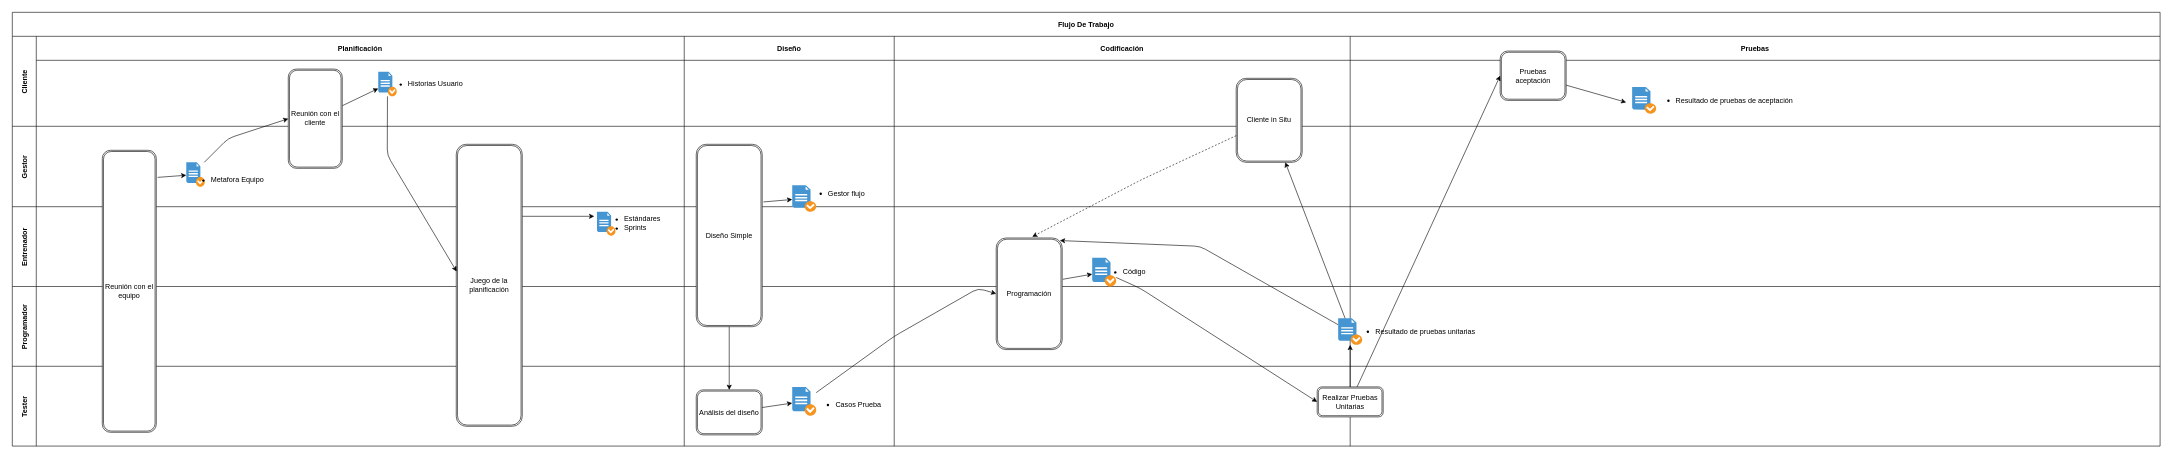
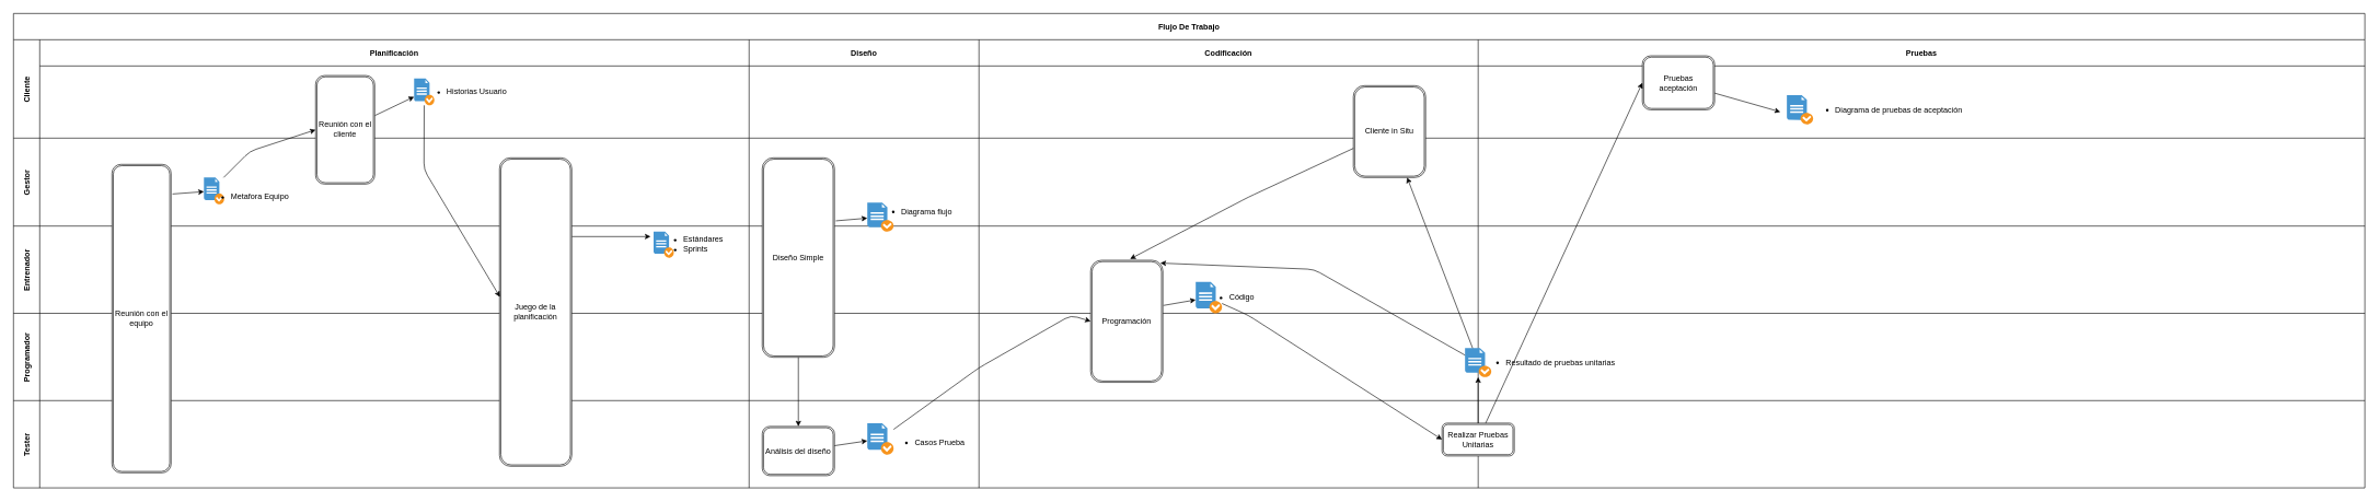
  <mxCell id="0" />
  <mxCell id="1" parent="0" />
  <mxCell id="2" value="Flujo De Trabajo" style="shape=table;childLayout=tableLayout;startSize=40;collapsible=0;recursiveResize=0;expand=0;fontStyle=1;" parent="1" vertex="1"><mxGeometry x="20" y="20" width="3580" height="723" as="geometry" /></mxCell>
  <mxCell id="3" value="Cliente" style="shape=tableRow;horizontal=0;startSize=40;swimlaneHead=0;swimlaneBody=0;top=0;left=0;bottom=0;right=0;dropTarget=0;fillColor=none;collapsible=0;recursiveResize=0;expand=0;fontStyle=1;" parent="2" vertex="1"><mxGeometry y="40" width="3580" height="150" as="geometry" /></mxCell>
  <mxCell id="4" value="Planificación" style="swimlane;swimlaneHead=0;swimlaneBody=0;fontStyle=0;connectable=0;fillColor=none;startSize=40;collapsible=0;recursiveResize=0;expand=0;fontStyle=1;" parent="3" vertex="1"><mxGeometry x="40" width="1080" height="150" as="geometry"><mxRectangle width="1080" height="150" as="alternateBounds" /></mxGeometry></mxCell>
  <mxCell id="5" style="edgeStyle=none;html=1;strokeColor=default;strokeWidth=1;endArrow=classic;endFill=1;" parent="4" source="6" target="7" edge="1"><mxGeometry relative="1" as="geometry" /></mxCell>
  <mxCell id="6" value="Reunión con el cliente" style="shape=ext;double=1;rounded=1;whiteSpace=wrap;html=1;" parent="4" vertex="1"><mxGeometry x="420" y="54.6" width="90" height="165.4" as="geometry" /></mxCell>
  <mxCell id="7" value="" style="shadow=0;dashed=0;html=1;strokeColor=none;fillColor=#4495D1;labelPosition=center;verticalLabelPosition=bottom;verticalAlign=top;align=center;outlineConnect=0;shape=mxgraph.veeam.checked_doc;" parent="4" vertex="1"><mxGeometry x="570" y="59.2" width="30.8" height="40.8" as="geometry" /></mxCell>
  <mxCell id="8" value="&lt;div style=&quot;text-align: justify;&quot;&gt;&lt;ul&gt;&lt;li&gt;Historias Usuario&lt;/li&gt;&lt;/ul&gt;&lt;/div&gt;" style="text;html=1;align=center;verticalAlign=middle;resizable=0;points=[];autosize=1;strokeColor=none;fillColor=none;" parent="4" vertex="1"><mxGeometry x="570" y="49.6" width="150" height="60" as="geometry" /></mxCell>
  <mxCell id="9" value="Diseño" style="swimlane;swimlaneHead=0;swimlaneBody=0;fontStyle=0;connectable=0;fillColor=none;startSize=40;collapsible=0;recursiveResize=0;expand=0;fontStyle=1;" parent="3" vertex="1"><mxGeometry x="1120" width="350" height="150" as="geometry"><mxRectangle width="350" height="150" as="alternateBounds" /></mxGeometry></mxCell>
  <mxCell id="10" value="Codificación" style="swimlane;swimlaneHead=0;swimlaneBody=0;fontStyle=0;connectable=0;fillColor=none;startSize=40;collapsible=0;recursiveResize=0;expand=0;fontStyle=1;" parent="3" vertex="1"><mxGeometry x="1470" width="760" height="150" as="geometry"><mxRectangle width="760" height="150" as="alternateBounds" /></mxGeometry></mxCell>
  <mxCell id="11" value="Cliente in Situ" style="shape=ext;double=1;rounded=1;whiteSpace=wrap;html=1;" parent="10" vertex="1"><mxGeometry x="570" y="70" width="110" height="140" as="geometry" /></mxCell>
  <mxCell id="12" value="Pruebas" style="swimlane;swimlaneHead=0;swimlaneBody=0;fontStyle=0;connectable=0;fillColor=none;startSize=40;collapsible=0;recursiveResize=0;expand=0;fontStyle=1;" parent="3" vertex="1"><mxGeometry x="2230" width="1350" height="150" as="geometry"><mxRectangle width="1350" height="150" as="alternateBounds" /></mxGeometry></mxCell>
  <mxCell id="13" value="Pruebas aceptación" style="shape=ext;double=1;rounded=1;whiteSpace=wrap;html=1;" parent="12" vertex="1"><mxGeometry x="250" y="24.6" width="110" height="82.2" as="geometry" /></mxCell>
- <mxCell id="14" value="&lt;div style=&quot;text-align: justify;&quot;&gt;&lt;ul&gt;&lt;li&gt;Resultado de pruebas de aceptación&lt;/li&gt;&lt;/ul&gt;&lt;/div&gt;" style="text;html=1;align=center;verticalAlign=middle;resizable=0;points=[];autosize=1;strokeColor=none;fillColor=none;" parent="12" vertex="1"><mxGeometry x="490" y="76.8" width="260" height="60" as="geometry" /></mxCell>
+ <mxCell id="14" value="&lt;div style=&quot;text-align: justify;&quot;&gt;&lt;ul&gt;&lt;li&gt;Diagrama de pruebas de aceptación&lt;/li&gt;&lt;/ul&gt;&lt;/div&gt;" style="text;html=1;align=center;verticalAlign=middle;resizable=0;points=[];autosize=1;strokeColor=none;fillColor=none;" parent="12" vertex="1"><mxGeometry x="490" y="76.8" width="260" height="60" as="geometry" /></mxCell>
  <mxCell id="15" value="" style="shadow=0;dashed=0;html=1;strokeColor=none;fillColor=#4495D1;labelPosition=center;verticalLabelPosition=bottom;verticalAlign=top;align=center;outlineConnect=0;shape=mxgraph.veeam.checked_doc;" parent="12" vertex="1"><mxGeometry x="470" y="84.65" width="40" height="44.3" as="geometry" /></mxCell>
  <mxCell id="16" style="edgeStyle=none;html=1;strokeColor=default;strokeWidth=1;endArrow=classic;endFill=1;" parent="3" edge="1"><mxGeometry relative="1" as="geometry"><mxPoint x="850" y="300" as="sourcePoint" /><mxPoint x="970" y="300" as="targetPoint" /></mxGeometry></mxCell>
  <mxCell id="17" value="Gestor" style="shape=tableRow;horizontal=0;startSize=40;swimlaneHead=0;swimlaneBody=0;top=0;left=0;bottom=0;right=0;dropTarget=0;fillColor=none;collapsible=0;recursiveResize=0;expand=0;fontStyle=1;" parent="2" vertex="1"><mxGeometry y="190" width="3580" height="134" as="geometry" /></mxCell>
  <mxCell id="18" style="swimlane;swimlaneHead=0;swimlaneBody=0;fontStyle=0;connectable=0;fillColor=none;startSize=0;collapsible=0;recursiveResize=0;expand=0;fontStyle=1;" parent="17" vertex="1"><mxGeometry x="40" width="1080" height="134" as="geometry"><mxRectangle width="1080" height="134" as="alternateBounds" /></mxGeometry></mxCell>
  <mxCell id="19" value="" style="shadow=0;dashed=0;html=1;strokeColor=none;fillColor=#4495D1;labelPosition=center;verticalLabelPosition=bottom;verticalAlign=top;align=center;outlineConnect=0;shape=mxgraph.veeam.checked_doc;" parent="18" vertex="1"><mxGeometry x="250" y="60" width="30.8" height="40.8" as="geometry" /></mxCell>
  <mxCell id="20" value="&lt;div style=&quot;text-align: justify;&quot;&gt;&lt;ul&gt;&lt;li&gt;Metafora Equipo&lt;/li&gt;&lt;/ul&gt;&lt;/div&gt;" style="text;html=1;align=center;verticalAlign=middle;resizable=0;points=[];autosize=1;strokeColor=none;fillColor=none;" parent="18" vertex="1"><mxGeometry x="240" y="60" width="150" height="60" as="geometry" /></mxCell>
  <mxCell id="21" value="" style="swimlane;swimlaneHead=0;swimlaneBody=0;fontStyle=0;connectable=0;fillColor=none;startSize=0;collapsible=0;recursiveResize=0;expand=0;fontStyle=1;" parent="17" vertex="1"><mxGeometry x="1120" width="350" height="134" as="geometry"><mxRectangle width="350" height="134" as="alternateBounds" /></mxGeometry></mxCell>
  <mxCell id="22" value="" style="shadow=0;dashed=0;html=1;strokeColor=none;fillColor=#4495D1;labelPosition=center;verticalLabelPosition=bottom;verticalAlign=top;align=center;outlineConnect=0;shape=mxgraph.veeam.checked_doc;" parent="21" vertex="1"><mxGeometry x="180" y="98.3" width="40" height="44" as="geometry" /></mxCell>
- <mxCell id="23" value="&lt;div style=&quot;text-align: justify;&quot;&gt;&lt;ul&gt;&lt;li&gt;Gestor flujo&lt;/li&gt;&lt;/ul&gt;&lt;/div&gt;" style="text;html=1;align=center;verticalAlign=middle;resizable=0;points=[];autosize=1;strokeColor=none;fillColor=none;" parent="21" vertex="1"><mxGeometry x="180" y="82.3" width="140" height="60" as="geometry" /></mxCell>
+ <mxCell id="23" value="&lt;div style=&quot;text-align: justify;&quot;&gt;&lt;ul&gt;&lt;li&gt;Diagrama flujo&lt;/li&gt;&lt;/ul&gt;&lt;/div&gt;" style="text;html=1;align=center;verticalAlign=middle;resizable=0;points=[];autosize=1;strokeColor=none;fillColor=none;" parent="21" vertex="1"><mxGeometry x="180" y="82.3" width="140" height="60" as="geometry" /></mxCell>
  <mxCell id="24" value="" style="swimlane;swimlaneHead=0;swimlaneBody=0;fontStyle=0;connectable=0;fillColor=none;startSize=0;collapsible=0;recursiveResize=0;expand=0;fontStyle=1;" parent="17" vertex="1"><mxGeometry x="1470" width="760" height="134" as="geometry"><mxRectangle width="760" height="134" as="alternateBounds" /></mxGeometry></mxCell>
  <mxCell id="25" value="" style="swimlane;swimlaneHead=0;swimlaneBody=0;fontStyle=0;connectable=0;fillColor=none;startSize=0;collapsible=0;recursiveResize=0;expand=0;fontStyle=1;" parent="17" vertex="1"><mxGeometry x="2230" width="1350" height="134" as="geometry"><mxRectangle width="1350" height="134" as="alternateBounds" /></mxGeometry></mxCell>
  <mxCell id="26" value="Entrenador" style="shape=tableRow;horizontal=0;startSize=40;swimlaneHead=0;swimlaneBody=0;top=0;left=0;bottom=0;right=0;dropTarget=0;fillColor=none;collapsible=0;recursiveResize=0;expand=0;fontStyle=1;" parent="2" vertex="1"><mxGeometry y="324" width="3580" height="133" as="geometry" /></mxCell>
  <mxCell id="27" style="swimlane;swimlaneHead=0;swimlaneBody=0;fontStyle=0;connectable=0;fillColor=none;startSize=0;collapsible=0;recursiveResize=0;expand=0;fontStyle=1;" parent="26" vertex="1"><mxGeometry x="40" width="1080" height="133" as="geometry"><mxRectangle width="1080" height="133" as="alternateBounds" /></mxGeometry></mxCell>
  <mxCell id="28" value="&lt;div style=&quot;text-align: justify;&quot;&gt;&lt;ul&gt;&lt;li&gt;Estándares&lt;/li&gt;&lt;li&gt;Sprints&lt;/li&gt;&lt;/ul&gt;&lt;/div&gt;" style="text;html=1;align=center;verticalAlign=middle;resizable=0;points=[];autosize=1;strokeColor=none;fillColor=none;" parent="27" vertex="1"><mxGeometry x="930" y="-12.1" width="120" height="80" as="geometry" /></mxCell>
  <mxCell id="29" value="" style="shadow=0;dashed=0;html=1;strokeColor=none;fillColor=#4495D1;labelPosition=center;verticalLabelPosition=bottom;verticalAlign=top;align=center;outlineConnect=0;shape=mxgraph.veeam.checked_doc;" parent="27" vertex="1"><mxGeometry x="934.6" y="8.3" width="30.8" height="40" as="geometry" /></mxCell>
  <mxCell id="30" value="Reunión con el equipo" style="shape=ext;double=1;rounded=1;whiteSpace=wrap;html=1;" parent="27" vertex="1"><mxGeometry x="110" y="-94" width="90" height="470" as="geometry" /></mxCell>
  <mxCell id="31" value="" style="swimlane;swimlaneHead=0;swimlaneBody=0;fontStyle=0;connectable=0;fillColor=none;startSize=0;collapsible=0;recursiveResize=0;expand=0;fontStyle=1;" parent="26" vertex="1"><mxGeometry x="1120" width="350" height="133" as="geometry"><mxRectangle width="350" height="133" as="alternateBounds" /></mxGeometry></mxCell>
  <mxCell id="32" value="Diseño Simple" style="shape=ext;double=1;rounded=1;whiteSpace=wrap;html=1;" parent="31" vertex="1"><mxGeometry x="20" y="-104" width="110" height="304" as="geometry" /></mxCell>
  <mxCell id="33" value="" style="swimlane;swimlaneHead=0;swimlaneBody=0;fontStyle=0;connectable=0;fillColor=none;startSize=0;collapsible=0;recursiveResize=0;expand=0;fontStyle=1;" parent="26" vertex="1"><mxGeometry x="1470" width="760" height="133" as="geometry"><mxRectangle width="760" height="133" as="alternateBounds" /></mxGeometry></mxCell>
  <mxCell id="34" value="" style="shadow=0;dashed=0;html=1;strokeColor=none;fillColor=#4495D1;labelPosition=center;verticalLabelPosition=bottom;verticalAlign=top;align=center;outlineConnect=0;shape=mxgraph.veeam.checked_doc;" parent="33" vertex="1"><mxGeometry x="330" y="85" width="40" height="48" as="geometry" /></mxCell>
  <mxCell id="35" value="&lt;div style=&quot;text-align: justify;&quot;&gt;&lt;ul&gt;&lt;li&gt;Código&lt;/li&gt;&lt;/ul&gt;&lt;/div&gt;" style="text;html=1;align=center;verticalAlign=middle;resizable=0;points=[];autosize=1;strokeColor=none;fillColor=none;" parent="33" vertex="1"><mxGeometry x="330" y="79" width="100" height="60" as="geometry" /></mxCell>
  <mxCell id="36" value="" style="swimlane;swimlaneHead=0;swimlaneBody=0;fontStyle=0;connectable=0;fillColor=none;startSize=0;collapsible=0;recursiveResize=0;expand=0;fontStyle=1;" parent="26" vertex="1"><mxGeometry x="2230" width="1350" height="133" as="geometry"><mxRectangle width="1350" height="133" as="alternateBounds" /></mxGeometry></mxCell>
  <mxCell id="37" value="Programador" style="shape=tableRow;horizontal=0;startSize=40;swimlaneHead=0;swimlaneBody=0;top=0;left=0;bottom=0;right=0;dropTarget=0;fillColor=none;collapsible=0;recursiveResize=0;expand=0;fontStyle=1;" parent="2" vertex="1"><mxGeometry y="457" width="3580" height="133" as="geometry" /></mxCell>
  <mxCell id="38" style="swimlane;swimlaneHead=0;swimlaneBody=0;fontStyle=0;connectable=0;fillColor=none;startSize=0;collapsible=0;recursiveResize=0;expand=0;fontStyle=1;" parent="37" vertex="1"><mxGeometry x="40" width="1080" height="133" as="geometry"><mxRectangle width="1080" height="133" as="alternateBounds" /></mxGeometry></mxCell>
  <mxCell id="39" value="Juego de la planificación" style="shape=ext;double=1;rounded=1;whiteSpace=wrap;html=1;" parent="38" vertex="1"><mxGeometry x="700" y="-237" width="110" height="470" as="geometry" /></mxCell>
  <mxCell id="40" style="swimlane;swimlaneHead=0;swimlaneBody=0;fontStyle=0;connectable=0;fillColor=none;startSize=0;collapsible=0;recursiveResize=0;expand=0;fontStyle=1;" parent="37" vertex="1"><mxGeometry x="1120" width="350" height="133" as="geometry"><mxRectangle width="350" height="133" as="alternateBounds" /></mxGeometry></mxCell>
  <mxCell id="41" style="swimlane;swimlaneHead=0;swimlaneBody=0;fontStyle=0;connectable=0;fillColor=none;startSize=0;collapsible=0;recursiveResize=0;expand=0;fontStyle=1;" parent="37" vertex="1"><mxGeometry x="1470" width="760" height="133" as="geometry"><mxRectangle width="760" height="133" as="alternateBounds" /></mxGeometry></mxCell>
  <mxCell id="42" value="Programación" style="shape=ext;double=1;rounded=1;whiteSpace=wrap;html=1;" parent="41" vertex="1"><mxGeometry x="170" y="-80.85" width="110" height="186" as="geometry" /></mxCell>
  <mxCell id="43" style="swimlane;swimlaneHead=0;swimlaneBody=0;fontStyle=0;connectable=0;fillColor=none;startSize=0;collapsible=0;recursiveResize=0;expand=0;fontStyle=1;" parent="37" vertex="1"><mxGeometry x="2230" width="1350" height="133" as="geometry"><mxRectangle width="1350" height="133" as="alternateBounds" /></mxGeometry></mxCell>
  <mxCell id="44" value="" style="shadow=0;dashed=0;html=1;strokeColor=none;fillColor=#4495D1;labelPosition=center;verticalLabelPosition=bottom;verticalAlign=top;align=center;outlineConnect=0;shape=mxgraph.veeam.checked_doc;" parent="43" vertex="1"><mxGeometry x="-20" y="53" width="40" height="44.3" as="geometry" /></mxCell>
  <mxCell id="45" value="&lt;div style=&quot;text-align: justify;&quot;&gt;&lt;ul&gt;&lt;li&gt;Resultado de pruebas unitarias&lt;/li&gt;&lt;/ul&gt;&lt;/div&gt;" style="text;html=1;align=center;verticalAlign=middle;resizable=0;points=[];autosize=1;strokeColor=none;fillColor=none;" parent="43" vertex="1"><mxGeometry x="-10" y="45.15" width="230" height="60" as="geometry" /></mxCell>
  <mxCell id="46" style="edgeStyle=none;html=1;entryX=0.965;entryY=0.023;entryDx=0;entryDy=0;entryPerimeter=0;" parent="37" source="44" target="42" edge="1"><mxGeometry relative="1" as="geometry"><Array as="points"><mxPoint x="1980" y="-67" /></Array></mxGeometry></mxCell>
  <mxCell id="47" value="Tester" style="shape=tableRow;horizontal=0;startSize=40;swimlaneHead=0;swimlaneBody=0;top=0;left=0;bottom=0;right=0;dropTarget=0;fillColor=none;collapsible=0;recursiveResize=0;expand=0;fontStyle=1;" parent="2" vertex="1"><mxGeometry y="590" width="3580" height="133" as="geometry" /></mxCell>
  <mxCell id="48" style="swimlane;swimlaneHead=0;swimlaneBody=0;fontStyle=0;connectable=0;fillColor=none;startSize=0;collapsible=0;recursiveResize=0;expand=0;fontStyle=1;" parent="47" vertex="1"><mxGeometry x="40" width="1080" height="133" as="geometry"><mxRectangle width="1080" height="133" as="alternateBounds" /></mxGeometry></mxCell>
  <mxCell id="49" style="swimlane;swimlaneHead=0;swimlaneBody=0;fontStyle=0;connectable=0;fillColor=none;startSize=0;collapsible=0;recursiveResize=0;expand=0;fontStyle=1;" parent="47" vertex="1"><mxGeometry x="1120" width="350" height="133" as="geometry"><mxRectangle width="350" height="133" as="alternateBounds" /></mxGeometry></mxCell>
  <mxCell id="50" value="Análisis del diseño" style="shape=ext;double=1;rounded=1;whiteSpace=wrap;html=1;" parent="49" vertex="1"><mxGeometry x="20" y="39.35" width="110" height="75" as="geometry" /></mxCell>
  <mxCell id="51" value="&lt;div style=&quot;text-align: justify;&quot;&gt;&lt;ul&gt;&lt;li&gt;Casos Prueba&lt;/li&gt;&lt;/ul&gt;&lt;/div&gt;" style="text;html=1;align=center;verticalAlign=middle;resizable=0;points=[];autosize=1;strokeColor=none;fillColor=none;" parent="49" vertex="1"><mxGeometry x="200" y="34.35" width="140" height="60" as="geometry" /></mxCell>
  <mxCell id="52" value="" style="shadow=0;dashed=0;html=1;strokeColor=none;fillColor=#4495D1;labelPosition=center;verticalLabelPosition=bottom;verticalAlign=top;align=center;outlineConnect=0;shape=mxgraph.veeam.checked_doc;" parent="49" vertex="1"><mxGeometry x="180" y="34.35" width="40" height="48" as="geometry" /></mxCell>
  <mxCell id="53" style="edgeStyle=none;html=1;strokeColor=default;strokeWidth=1;endArrow=classic;endFill=1;" parent="49" source="50" target="52" edge="1"><mxGeometry relative="1" as="geometry" /></mxCell>
  <mxCell id="54" style="swimlane;swimlaneHead=0;swimlaneBody=0;fontStyle=0;connectable=0;fillColor=none;startSize=0;collapsible=0;recursiveResize=0;expand=0;fontStyle=1;" parent="47" vertex="1"><mxGeometry x="1470" width="760" height="133" as="geometry"><mxRectangle width="760" height="133" as="alternateBounds" /></mxGeometry></mxCell>
  <mxCell id="55" style="swimlane;swimlaneHead=0;swimlaneBody=0;fontStyle=0;connectable=0;fillColor=none;startSize=0;collapsible=0;recursiveResize=0;expand=0;fontStyle=1;" parent="47" vertex="1"><mxGeometry x="2230" width="1350" height="133" as="geometry"><mxRectangle width="1350" height="133" as="alternateBounds" /></mxGeometry></mxCell>
  <mxCell id="56" value="Realizar Pruebas&lt;br&gt;Unitarias" style="shape=ext;double=1;rounded=1;whiteSpace=wrap;html=1;" parent="55" vertex="1"><mxGeometry x="-55" y="34.35" width="110" height="50" as="geometry" /></mxCell>
  <mxCell id="57" style="edgeStyle=none;html=1;strokeColor=default;strokeWidth=1;endArrow=classic;endFill=1;entryX=0;entryY=0.5;entryDx=0;entryDy=0;" parent="2" source="34" target="56" edge="1"><mxGeometry relative="1" as="geometry"><Array as="points"><mxPoint x="1880" y="460" /></Array><mxPoint x="1940" y="520" as="targetPoint" /></mxGeometry></mxCell>
  <mxCell id="58" style="edgeStyle=none;html=1;entryX=0;entryY=0.5;entryDx=0;entryDy=0;strokeColor=default;strokeWidth=1;endArrow=classic;endFill=1;exitX=0.267;exitY=0;exitDx=0;exitDy=0;exitPerimeter=0;" parent="2" source="20" target="6" edge="1"><mxGeometry relative="1" as="geometry"><mxPoint x="310" y="140" as="sourcePoint" /><Array as="points"><mxPoint x="360" y="210" /></Array></mxGeometry></mxCell>
  <mxCell id="59" style="edgeStyle=none;html=1;entryX=0;entryY=0.5;entryDx=0;entryDy=0;strokeColor=default;strokeWidth=1;endArrow=classic;endFill=1;" parent="2" source="52" target="42" edge="1"><mxGeometry relative="1" as="geometry"><Array as="points"><mxPoint x="1470" y="540" /><mxPoint x="1610" y="460" /></Array></mxGeometry></mxCell>
  <mxCell id="60" style="edgeStyle=none;html=1;entryX=0.5;entryY=0;entryDx=0;entryDy=0;" parent="2" source="32" target="50" edge="1"><mxGeometry relative="1" as="geometry" /></mxCell>
  <mxCell id="61" style="edgeStyle=none;html=1;strokeColor=default;strokeWidth=1;startArrow=none;startFill=0;endArrow=classic;endFill=1;" parent="2" source="13" edge="1"><mxGeometry relative="1" as="geometry"><mxPoint x="2690" y="150" as="targetPoint" /></mxGeometry></mxCell>
  <mxCell id="62" style="edgeStyle=none;html=1;strokeColor=default;strokeWidth=1;endArrow=classic;endFill=1;" parent="2" source="56" target="44" edge="1"><mxGeometry relative="1" as="geometry" /></mxCell>
  <mxCell id="63" style="edgeStyle=none;html=1;" parent="2" source="44" target="11" edge="1"><mxGeometry relative="1" as="geometry" /></mxCell>
- <mxCell id="64" style="edgeStyle=none;html=1;entryX=0.546;entryY=-0.011;entryDx=0;entryDy=0;entryPerimeter=0;dashed=1;" parent="2" source="11" target="42" edge="1"><mxGeometry relative="1" as="geometry"><Array as="points"><mxPoint x="1880" y="280" /></Array></mxGeometry></mxCell>
+ <mxCell id="64" style="edgeStyle=none;html=1;entryX=0.546;entryY=-0.011;entryDx=0;entryDy=0;entryPerimeter=0;" parent="2" source="11" target="42" edge="1"><mxGeometry relative="1" as="geometry"><Array as="points"><mxPoint x="1880" y="280" /></Array></mxGeometry></mxCell>
  <mxCell id="65" style="edgeStyle=none;html=1;entryX=0;entryY=0.5;entryDx=0;entryDy=0;" parent="2" source="56" target="13" edge="1"><mxGeometry relative="1" as="geometry"><mxPoint x="2510" y="523.5" as="targetPoint" /></mxGeometry></mxCell>
  <mxCell id="66" style="edgeStyle=none;html=1;endArrow=classic;endFill=1;exitX=1.024;exitY=0.096;exitDx=0;exitDy=0;exitPerimeter=0;" parent="2" source="30" edge="1" target="19"><mxGeometry relative="1" as="geometry"><mxPoint x="290" y="350" as="targetPoint" /></mxGeometry></mxCell>
  <mxCell id="67" style="edgeStyle=none;html=1;entryX=0.006;entryY=0.451;entryDx=0;entryDy=0;entryPerimeter=0;strokeColor=default;strokeWidth=1;endArrow=classic;endFill=1;" parent="2" source="7" target="39" edge="1"><mxGeometry relative="1" as="geometry"><Array as="points"><mxPoint x="625" y="238" /></Array></mxGeometry></mxCell>
  <mxCell id="68" style="edgeStyle=none;html=1;strokeColor=default;strokeWidth=1;endArrow=classic;endFill=1;exitX=1.018;exitY=0.316;exitDx=0;exitDy=0;exitPerimeter=0;" parent="2" source="32" target="22" edge="1"><mxGeometry relative="1" as="geometry" /></mxCell>
  <mxCell id="69" style="edgeStyle=none;html=1;strokeColor=default;strokeWidth=1;endArrow=classic;endFill=1;exitX=1.008;exitY=0.37;exitDx=0;exitDy=0;exitPerimeter=0;" parent="2" source="42" target="34" edge="1"><mxGeometry relative="1" as="geometry" /></mxCell>
